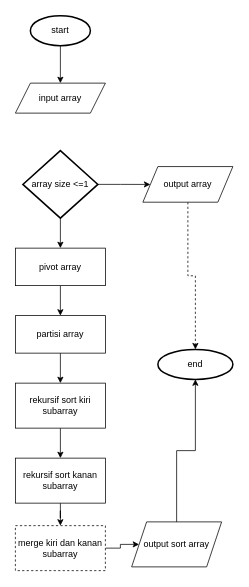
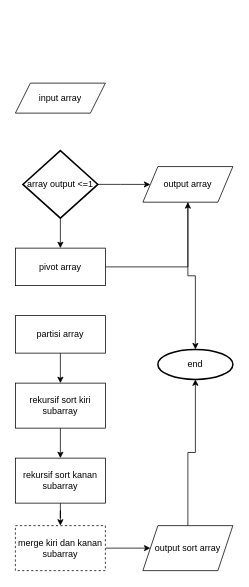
  <mxCell id="0" />
  <mxCell id="1" parent="0" />
- <mxCell id="2" style="edgeStyle=orthogonalEdgeStyle;rounded=0;orthogonalLoop=1;jettySize=auto;html=1;" edge="1" parent="1" source="3" target="4"><mxGeometry relative="1" as="geometry"><mxPoint x="80" y="120" as="targetPoint" /></mxGeometry></mxCell>
- <mxCell id="3" value="start" style="strokeWidth=2;html=1;shape=mxgraph.flowchart.start_1;whiteSpace=wrap;" vertex="1" parent="1"><mxGeometry x="40" y="20" width="80" height="40" as="geometry" /></mxCell>
  <mxCell id="4" value="input array" style="shape=parallelogram;perimeter=parallelogramPerimeter;whiteSpace=wrap;html=1;fixedSize=1;" vertex="1" parent="1"><mxGeometry x="20" y="110" width="120" height="40" as="geometry" /></mxCell>
  <mxCell id="5" style="edgeStyle=orthogonalEdgeStyle;rounded=0;orthogonalLoop=1;jettySize=auto;html=1;" edge="1" parent="1" source="7" target="9"><mxGeometry relative="1" as="geometry"><mxPoint x="210" y="245" as="targetPoint" /></mxGeometry></mxCell>
  <mxCell id="6" style="edgeStyle=orthogonalEdgeStyle;rounded=0;orthogonalLoop=1;jettySize=auto;html=1;" edge="1" parent="1" source="7" target="11"><mxGeometry relative="1" as="geometry"><mxPoint x="80" y="360" as="targetPoint" /></mxGeometry></mxCell>
- <mxCell id="7" value="array size &amp;lt;=1" style="strokeWidth=2;html=1;shape=mxgraph.flowchart.decision;whiteSpace=wrap;" vertex="1" parent="1"><mxGeometry x="30" y="200" width="100" height="90" as="geometry" /></mxCell>
- <mxCell id="8" style="edgeStyle=orthogonalEdgeStyle;rounded=0;orthogonalLoop=1;jettySize=auto;html=1;entryX=0.5;entryY=0;entryDx=0;entryDy=0;entryPerimeter=0;dashed=1;" edge="1" parent="1" source="9" target="22"><mxGeometry relative="1" as="geometry" /></mxCell>
+ <mxCell id="7" value="array output &amp;lt;=1" style="strokeWidth=2;html=1;shape=mxgraph.flowchart.decision;whiteSpace=wrap;" vertex="1" parent="1"><mxGeometry x="30" y="200" width="100" height="90" as="geometry" /></mxCell>
+ <mxCell id="8" style="edgeStyle=orthogonalEdgeStyle;rounded=0;orthogonalLoop=1;jettySize=auto;html=1;entryX=0.5;entryY=0;entryDx=0;entryDy=0;entryPerimeter=0;" edge="1" parent="1" source="9" target="22"><mxGeometry relative="1" as="geometry" /></mxCell>
  <mxCell id="9" value="output array" style="shape=parallelogram;perimeter=parallelogramPerimeter;whiteSpace=wrap;html=1;fixedSize=1;" vertex="1" parent="1"><mxGeometry x="190" y="221.25" width="120" height="47.5" as="geometry" /></mxCell>
- <mxCell id="10" style="edgeStyle=orthogonalEdgeStyle;rounded=0;orthogonalLoop=1;jettySize=auto;html=1;" edge="1" parent="1" source="11" target="13"><mxGeometry relative="1" as="geometry"><mxPoint x="80" y="440" as="targetPoint" /></mxGeometry></mxCell>
+ <mxCell id="10" style="edgeStyle=orthogonalEdgeStyle;rounded=0;orthogonalLoop=1;jettySize=auto;html=1;" edge="1" parent="1" source="11" target="9"><mxGeometry relative="1" as="geometry"><mxPoint x="80" y="440" as="targetPoint" /></mxGeometry></mxCell>
  <mxCell id="11" value="pivot array" style="rounded=0;whiteSpace=wrap;html=1;" vertex="1" parent="1"><mxGeometry x="20" y="330" width="120" height="50" as="geometry" /></mxCell>
  <mxCell id="12" style="edgeStyle=orthogonalEdgeStyle;rounded=0;orthogonalLoop=1;jettySize=auto;html=1;" edge="1" parent="1" source="13" target="15"><mxGeometry relative="1" as="geometry"><mxPoint x="80" y="530" as="targetPoint" /></mxGeometry></mxCell>
  <mxCell id="13" value="partisi array" style="rounded=0;whiteSpace=wrap;html=1;" vertex="1" parent="1"><mxGeometry x="20" y="420" width="120" height="50" as="geometry" /></mxCell>
  <mxCell id="14" style="edgeStyle=orthogonalEdgeStyle;rounded=0;orthogonalLoop=1;jettySize=auto;html=1;" edge="1" parent="1" source="15" target="17"><mxGeometry relative="1" as="geometry"><mxPoint x="80" y="610" as="targetPoint" /></mxGeometry></mxCell>
  <mxCell id="15" value="rekursif sort kiri subarray" style="rounded=0;whiteSpace=wrap;html=1;" vertex="1" parent="1"><mxGeometry x="20" y="510" width="120" height="60" as="geometry" /></mxCell>
  <mxCell id="16" style="edgeStyle=orthogonalEdgeStyle;rounded=0;orthogonalLoop=1;jettySize=auto;html=1;" edge="1" parent="1" source="17" target="19"><mxGeometry relative="1" as="geometry"><mxPoint x="80" y="730" as="targetPoint" /></mxGeometry></mxCell>
  <mxCell id="17" value="rekursif sort kanan subarray" style="rounded=0;whiteSpace=wrap;html=1;" vertex="1" parent="1"><mxGeometry x="20" y="610" width="120" height="60" as="geometry" /></mxCell>
  <mxCell id="18" style="edgeStyle=orthogonalEdgeStyle;rounded=0;orthogonalLoop=1;jettySize=auto;html=1;" edge="1" parent="1" source="19" target="21"><mxGeometry relative="1" as="geometry"><mxPoint x="210" y="730" as="targetPoint" /></mxGeometry></mxCell>
  <mxCell id="19" value="merge kiri dan kanan subarray" style="rounded=0;whiteSpace=wrap;html=1;dashed=1;" vertex="1" parent="1"><mxGeometry x="20" y="700" width="120" height="60" as="geometry" /></mxCell>
  <mxCell id="20" style="edgeStyle=orthogonalEdgeStyle;rounded=0;orthogonalLoop=1;jettySize=auto;html=1;" edge="1" parent="1" source="21" target="22"><mxGeometry relative="1" as="geometry"><mxPoint x="250" y="510" as="targetPoint" /></mxGeometry></mxCell>
- <mxCell id="21" value="output sort array" style="shape=parallelogram;perimeter=parallelogramPerimeter;whiteSpace=wrap;html=1;fixedSize=1;" vertex="1" parent="1"><mxGeometry x="175" y="695" width="120" height="60" as="geometry" /></mxCell>
+ <mxCell id="21" value="output sort array" style="shape=parallelogram;perimeter=parallelogramPerimeter;whiteSpace=wrap;html=1;fixedSize=1;" vertex="1" parent="1"><mxGeometry x="190" y="700" width="120" height="60" as="geometry" /></mxCell>
  <mxCell id="22" value="end" style="strokeWidth=2;html=1;shape=mxgraph.flowchart.start_1;whiteSpace=wrap;" vertex="1" parent="1"><mxGeometry x="210" y="465" width="100" height="40" as="geometry" /></mxCell>
